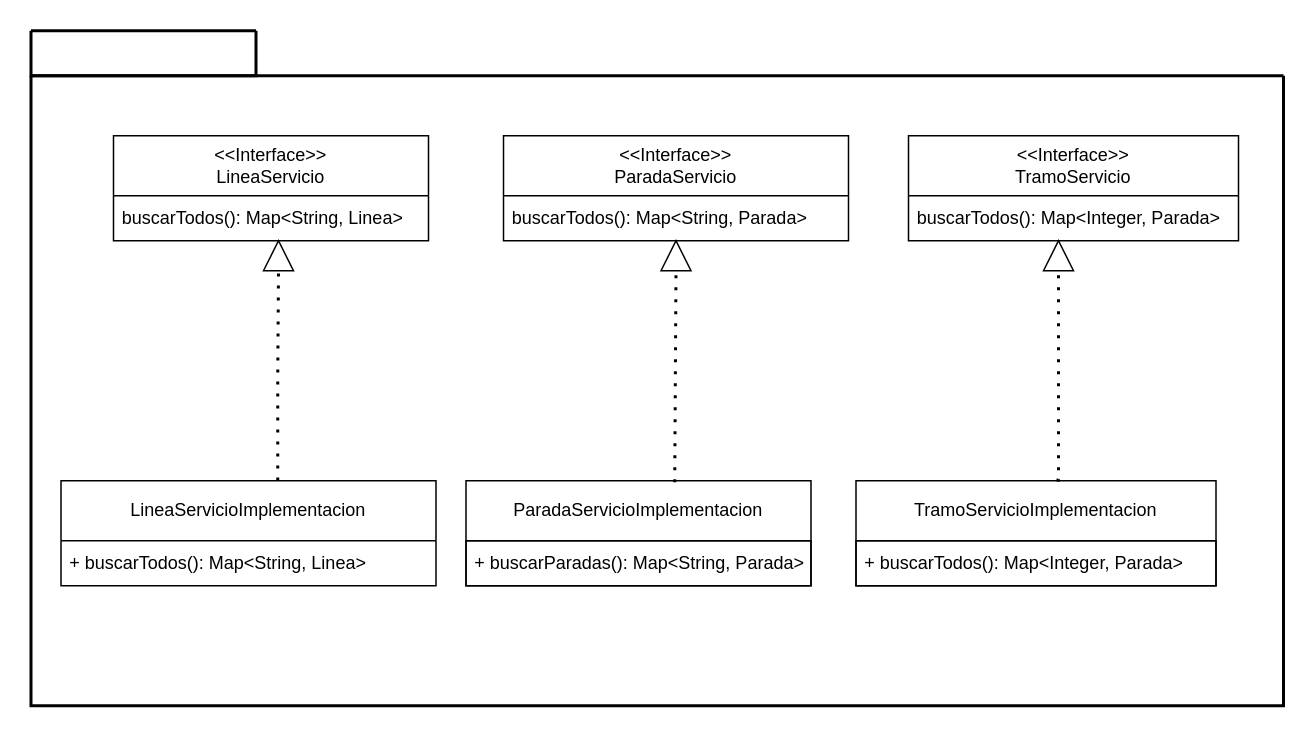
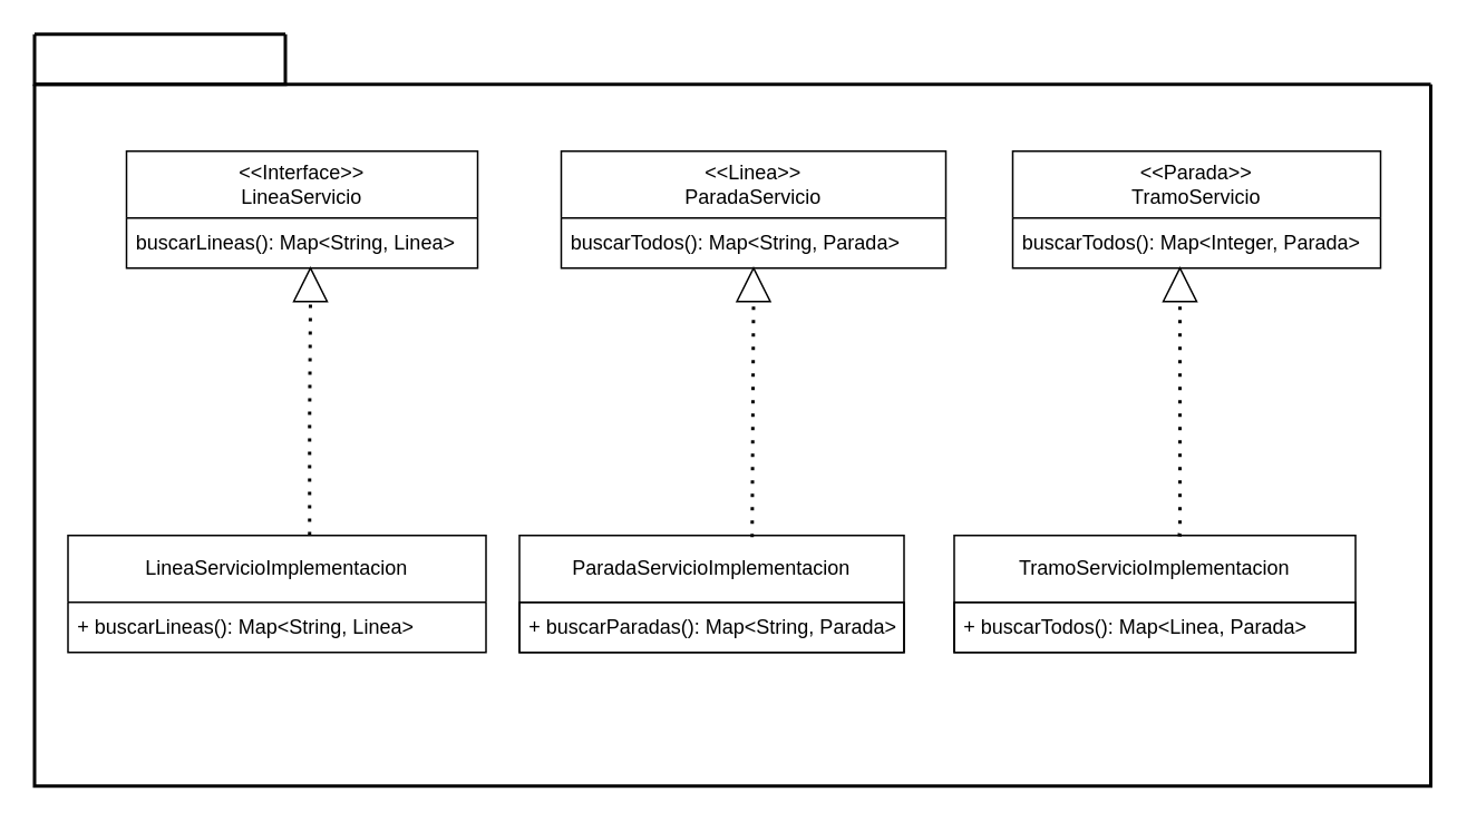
  <mxCell id="0" />
  <mxCell id="1" parent="0" />
  <mxCell id="2" value="" style="swimlane;startSize=0;align=center;strokeWidth=2;" vertex="1" parent="1"><mxGeometry x="20" y="50" width="835" height="420" as="geometry" /></mxCell>
  <mxCell id="3" value="&lt;div&gt;&amp;lt;&amp;lt;Interface&amp;gt;&amp;gt;&lt;/div&gt;&lt;div&gt;LineaServicio&lt;/div&gt;" style="swimlane;fontStyle=0;childLayout=stackLayout;horizontal=1;startSize=40;horizontalStack=0;resizeParent=1;resizeParentMax=0;resizeLast=0;collapsible=1;marginBottom=0;whiteSpace=wrap;html=1;" vertex="1" parent="2"><mxGeometry x="55" y="40" width="210" height="70" as="geometry" /></mxCell>
- <mxCell id="4" value="buscarTodos(): Map&amp;lt;String, Linea&amp;gt;" style="text;strokeColor=none;fillColor=none;align=left;verticalAlign=middle;spacingLeft=4;spacingRight=4;overflow=hidden;points=[[0,0.5],[1,0.5]];portConstraint=eastwest;rotatable=0;whiteSpace=wrap;html=1;" vertex="1" parent="3"><mxGeometry y="40" width="210" height="30" as="geometry" /></mxCell>
+ <mxCell id="4" value="buscarLineas(): Map&amp;lt;String, Linea&amp;gt;" style="text;strokeColor=none;fillColor=none;align=left;verticalAlign=middle;spacingLeft=4;spacingRight=4;overflow=hidden;points=[[0,0.5],[1,0.5]];portConstraint=eastwest;rotatable=0;whiteSpace=wrap;html=1;" vertex="1" parent="3"><mxGeometry y="40" width="210" height="30" as="geometry" /></mxCell>
  <mxCell id="5" value="" style="triangle;whiteSpace=wrap;html=1;direction=north;" vertex="1" parent="2"><mxGeometry x="155" y="110" width="20" height="20" as="geometry" /></mxCell>
  <mxCell id="6" value="LineaServicioImplementacion" style="swimlane;fontStyle=0;childLayout=stackLayout;horizontal=1;startSize=40;horizontalStack=0;resizeParent=1;resizeParentMax=0;resizeLast=0;collapsible=1;marginBottom=0;whiteSpace=wrap;html=1;" vertex="1" parent="2"><mxGeometry x="20" y="270" width="250" height="70" as="geometry" /></mxCell>
- <mxCell id="7" value="+&amp;nbsp;buscarTodos(): Map&amp;lt;String, Linea&amp;gt;" style="text;strokeColor=none;fillColor=none;align=left;verticalAlign=middle;spacingLeft=4;spacingRight=4;overflow=hidden;points=[[0,0.5],[1,0.5]];portConstraint=eastwest;rotatable=0;whiteSpace=wrap;html=1;" vertex="1" parent="6"><mxGeometry y="40" width="250" height="30" as="geometry" /></mxCell>
+ <mxCell id="7" value="+&amp;nbsp;buscarLineas(): Map&amp;lt;String, Linea&amp;gt;" style="text;strokeColor=none;fillColor=none;align=left;verticalAlign=middle;spacingLeft=4;spacingRight=4;overflow=hidden;points=[[0,0.5],[1,0.5]];portConstraint=eastwest;rotatable=0;whiteSpace=wrap;html=1;" vertex="1" parent="6"><mxGeometry y="40" width="250" height="30" as="geometry" /></mxCell>
  <mxCell id="8" value="ParadaServicioImplementacion" style="swimlane;fontStyle=0;childLayout=stackLayout;horizontal=1;startSize=40;horizontalStack=0;resizeParent=1;resizeParentMax=0;resizeLast=0;collapsible=1;marginBottom=0;whiteSpace=wrap;html=1;" vertex="1" parent="2"><mxGeometry x="290" y="270" width="230" height="70" as="geometry" /></mxCell>
  <mxCell id="9" value="+&amp;nbsp;buscarParadas(): Map&amp;lt;String, Parada&amp;gt;" style="text;strokeColor=default;fillColor=none;align=left;verticalAlign=middle;spacingLeft=4;spacingRight=4;overflow=hidden;points=[[0,0.5],[1,0.5]];portConstraint=eastwest;rotatable=0;whiteSpace=wrap;html=1;" vertex="1" parent="8"><mxGeometry y="40" width="230" height="30" as="geometry" /></mxCell>
  <mxCell id="10" value="TramoServicioImplementacion" style="swimlane;fontStyle=0;childLayout=stackLayout;horizontal=1;startSize=40;horizontalStack=0;resizeParent=1;resizeParentMax=0;resizeLast=0;collapsible=1;marginBottom=0;whiteSpace=wrap;html=1;" vertex="1" parent="2"><mxGeometry x="550" y="270" width="240" height="70" as="geometry" /></mxCell>
- <mxCell id="11" value="+&amp;nbsp;buscarTodos(): Map&amp;lt;Integer, Parada&amp;gt;" style="text;strokeColor=default;fillColor=none;align=left;verticalAlign=middle;spacingLeft=4;spacingRight=4;overflow=hidden;points=[[0,0.5],[1,0.5]];portConstraint=eastwest;rotatable=0;whiteSpace=wrap;html=1;" vertex="1" parent="10"><mxGeometry y="40" width="240" height="30" as="geometry" /></mxCell>
+ <mxCell id="11" value="+&amp;nbsp;buscarTodos(): Map&amp;lt;Linea, Parada&amp;gt;" style="text;strokeColor=default;fillColor=none;align=left;verticalAlign=middle;spacingLeft=4;spacingRight=4;overflow=hidden;points=[[0,0.5],[1,0.5]];portConstraint=eastwest;rotatable=0;whiteSpace=wrap;html=1;" vertex="1" parent="10"><mxGeometry y="40" width="240" height="30" as="geometry" /></mxCell>
  <mxCell id="12" value="" style="triangle;whiteSpace=wrap;html=1;direction=north;" vertex="1" parent="2"><mxGeometry x="675" y="110" width="20" height="20" as="geometry" /></mxCell>
  <mxCell id="13" value="" style="triangle;whiteSpace=wrap;html=1;direction=north;" vertex="1" parent="2"><mxGeometry x="420" y="110" width="20" height="20" as="geometry" /></mxCell>
- <mxCell id="14" value="&lt;div&gt;&amp;lt;&amp;lt;Interface&amp;gt;&amp;gt;&lt;/div&gt;&lt;div&gt;ParadaServicio&lt;/div&gt;" style="swimlane;fontStyle=0;childLayout=stackLayout;horizontal=1;startSize=40;horizontalStack=0;resizeParent=1;resizeParentMax=0;resizeLast=0;collapsible=1;marginBottom=0;whiteSpace=wrap;html=1;" vertex="1" parent="2"><mxGeometry x="315" y="40" width="230" height="70" as="geometry" /></mxCell>
+ <mxCell id="14" value="&lt;div&gt;&amp;lt;&amp;lt;Linea&amp;gt;&amp;gt;&lt;/div&gt;&lt;div&gt;ParadaServicio&lt;/div&gt;" style="swimlane;fontStyle=0;childLayout=stackLayout;horizontal=1;startSize=40;horizontalStack=0;resizeParent=1;resizeParentMax=0;resizeLast=0;collapsible=1;marginBottom=0;whiteSpace=wrap;html=1;" vertex="1" parent="2"><mxGeometry x="315" y="40" width="230" height="70" as="geometry" /></mxCell>
  <mxCell id="15" value="buscarTodos(): Map&amp;lt;String, Parada&amp;gt;" style="text;strokeColor=none;fillColor=none;align=left;verticalAlign=middle;spacingLeft=4;spacingRight=4;overflow=hidden;points=[[0,0.5],[1,0.5]];portConstraint=eastwest;rotatable=0;whiteSpace=wrap;html=1;" vertex="1" parent="14"><mxGeometry y="40" width="230" height="30" as="geometry" /></mxCell>
- <mxCell id="16" value="&lt;div&gt;&amp;lt;&amp;lt;Interface&amp;gt;&amp;gt;&lt;/div&gt;&lt;div&gt;TramoServicio&lt;/div&gt;" style="swimlane;fontStyle=0;childLayout=stackLayout;horizontal=1;startSize=40;horizontalStack=0;resizeParent=1;resizeParentMax=0;resizeLast=0;collapsible=1;marginBottom=0;whiteSpace=wrap;html=1;" vertex="1" parent="2"><mxGeometry x="585" y="40" width="220" height="70" as="geometry" /></mxCell>
+ <mxCell id="16" value="&lt;div&gt;&amp;lt;&amp;lt;Parada&amp;gt;&amp;gt;&lt;/div&gt;&lt;div&gt;TramoServicio&lt;/div&gt;" style="swimlane;fontStyle=0;childLayout=stackLayout;horizontal=1;startSize=40;horizontalStack=0;resizeParent=1;resizeParentMax=0;resizeLast=0;collapsible=1;marginBottom=0;whiteSpace=wrap;html=1;" vertex="1" parent="2"><mxGeometry x="585" y="40" width="220" height="70" as="geometry" /></mxCell>
  <mxCell id="17" value="buscarTodos(): Map&amp;lt;Integer, Parada&amp;gt;" style="text;strokeColor=none;fillColor=none;align=left;verticalAlign=middle;spacingLeft=4;spacingRight=4;overflow=hidden;points=[[0,0.5],[1,0.5]];portConstraint=eastwest;rotatable=0;whiteSpace=wrap;html=1;" vertex="1" parent="16"><mxGeometry y="40" width="220" height="30" as="geometry" /></mxCell>
  <mxCell id="18" value="" style="endArrow=none;dashed=1;html=1;dashPattern=1 3;strokeWidth=2;rounded=0;entryX=0;entryY=0.5;entryDx=0;entryDy=0;edgeStyle=orthogonalEdgeStyle;startArrow=none;startFill=0;exitX=0.605;exitY=0.014;exitDx=0;exitDy=0;exitPerimeter=0;" edge="1" parent="2" target="13" source="8"><mxGeometry width="50" height="50" relative="1" as="geometry"><mxPoint x="450" y="270" as="sourcePoint" /><mxPoint x="457" y="160" as="targetPoint" /><Array as="points"><mxPoint x="430" y="270" /></Array></mxGeometry></mxCell>
  <mxCell id="19" value="" style="endArrow=none;dashed=1;html=1;dashPattern=1 3;strokeWidth=2;rounded=0;entryX=0;entryY=0.5;entryDx=0;entryDy=0;exitX=0.578;exitY=-0.002;exitDx=0;exitDy=0;edgeStyle=orthogonalEdgeStyle;exitPerimeter=0;" edge="1" parent="2" source="6" target="5"><mxGeometry width="50" height="50" relative="1" as="geometry"><mxPoint x="440" y="280" as="sourcePoint" /><mxPoint x="490" y="230" as="targetPoint" /></mxGeometry></mxCell>
  <mxCell id="20" value="" style="endArrow=none;dashed=1;html=1;dashPattern=1 3;strokeWidth=2;rounded=0;entryX=0;entryY=0.5;entryDx=0;entryDy=0;edgeStyle=orthogonalEdgeStyle;startArrow=none;startFill=0;exitX=0.557;exitY=-0.006;exitDx=0;exitDy=0;exitPerimeter=0;" edge="1" parent="2" source="10" target="12"><mxGeometry width="50" height="50" relative="1" as="geometry"><mxPoint x="645" y="331" as="sourcePoint" /><mxPoint x="646" y="190" as="targetPoint" /><Array as="points"><mxPoint x="685" y="270" /></Array></mxGeometry></mxCell>
  <mxCell id="21" value="" style="swimlane;startSize=0;strokeWidth=2;" vertex="1" parent="1"><mxGeometry x="20" y="20" width="150" height="30" as="geometry" /></mxCell>
